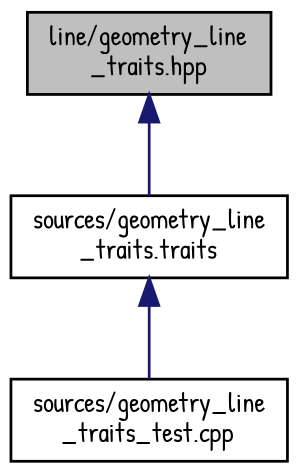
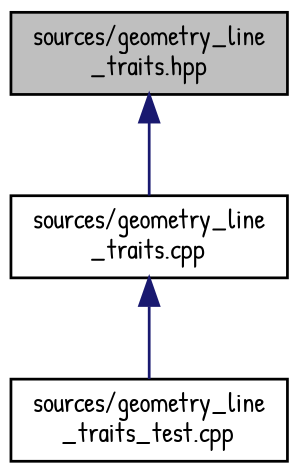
  digraph {
    fontname="Patrick Hand"
    node [color=black fillcolor=white fontname="Patrick Hand" fontsize=10 shape=record style=filled]
    edge [color=midnightblue dir=back fontname="Patrick Hand" fontsize=10 labelfontname=Helvetica labelfontsize=10 style=solid]
-   n1 [fillcolor=grey75 fontcolor=black height=0.2 label="line/geometry_line\l_traits.hpp" width=0.4]
-   n2 [height=0.2 label="sources/geometry_line\l_traits.traits" width=0.4]
+   n1 [fillcolor=grey75 fontcolor=black height=0.2 label="sources/geometry_line\l_traits.hpp" width=0.4]
+   n2 [height=0.2 label="sources/geometry_line\l_traits.cpp" width=0.4]
    n3 [height=0.2 label="sources/geometry_line\l_traits_test.cpp" width=0.4]
    n1 -> n2
    n2 -> n3
  }
